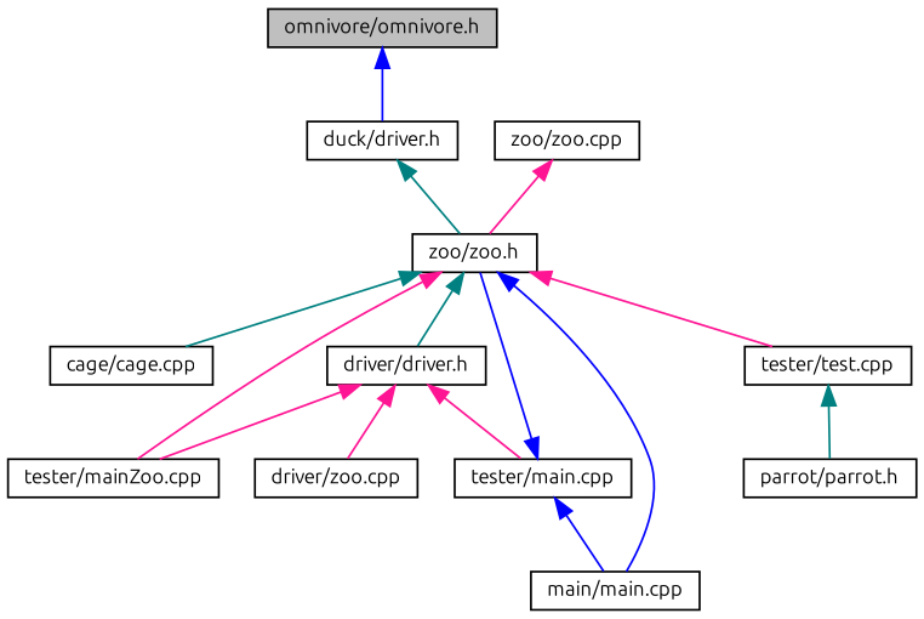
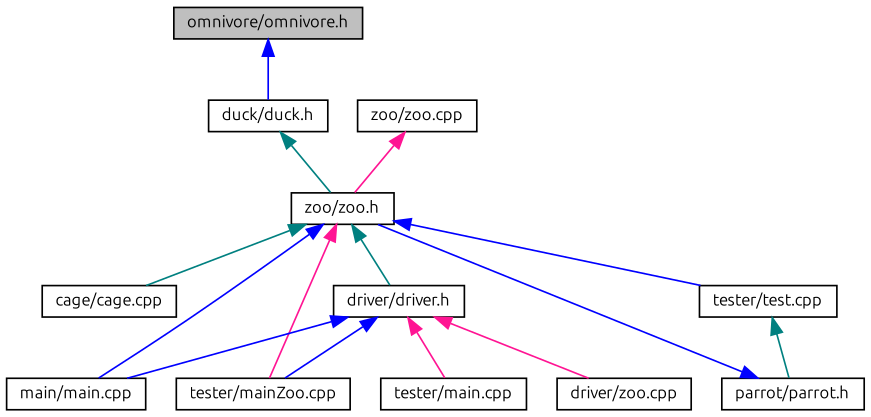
  digraph {
    fontname=Ubuntu
    node [color=black fillcolor=white fontname=Ubuntu fontsize=10 shape=record style=filled]
    edge [color=blue dir=back fontname=Ubuntu fontsize=10 labelfontname=Helvetica labelfontsize=10 style=solid]
    n1 [fillcolor=grey75 fontcolor=black height=0.2 label="omnivore/omnivore.h" width=0.4]
-   n2 [height=0.2 label="duck/driver.h" width=0.4]
+   n2 [height=0.2 label="duck/duck.h" width=0.4]
    n3 [height=0.2 label="zoo/zoo.h" width=0.4]
    n4 [height=0.2 label="parrot/parrot.h" width=0.4]
    n5 [height=0.2 label="cage/cage.cpp" width=0.4]
    n6 [height=0.2 label="driver/driver.h" width=0.4]
    n7 [height=0.2 label="main/main.cpp" width=0.4]
    n8 [height=0.2 label="tester/mainZoo.cpp" width=0.4]
    n9 [height=0.2 label="tester/test.cpp" width=0.4]
    n10 [height=0.2 label="driver/zoo.cpp" width=0.4]
    n11 [height=0.2 label="tester/main.cpp" width=0.4]
    n12 [height=0.2 label="zoo/zoo.cpp" width=0.4]
    n1 -> n2
    n2 -> n3 [color=teal]
    n3 -> n5 [color=teal]
    n3 -> n6 [color=teal]
    n3 -> n7
    n3 -> n8 [color=deeppink]
-   n3 -> n9 [color=deeppink]
-   n11 -> n3
-   n11 -> n7
-   n6 -> n8 [color=deeppink]
+   n3 -> n9
+   n4 -> n3
+   n6 -> n7
+   n6 -> n8
    n6 -> n10 [color=deeppink]
    n6 -> n11 [color=deeppink]
    n9 -> n4 [color=teal]
    n12 -> n3 [color=deeppink]
  }
